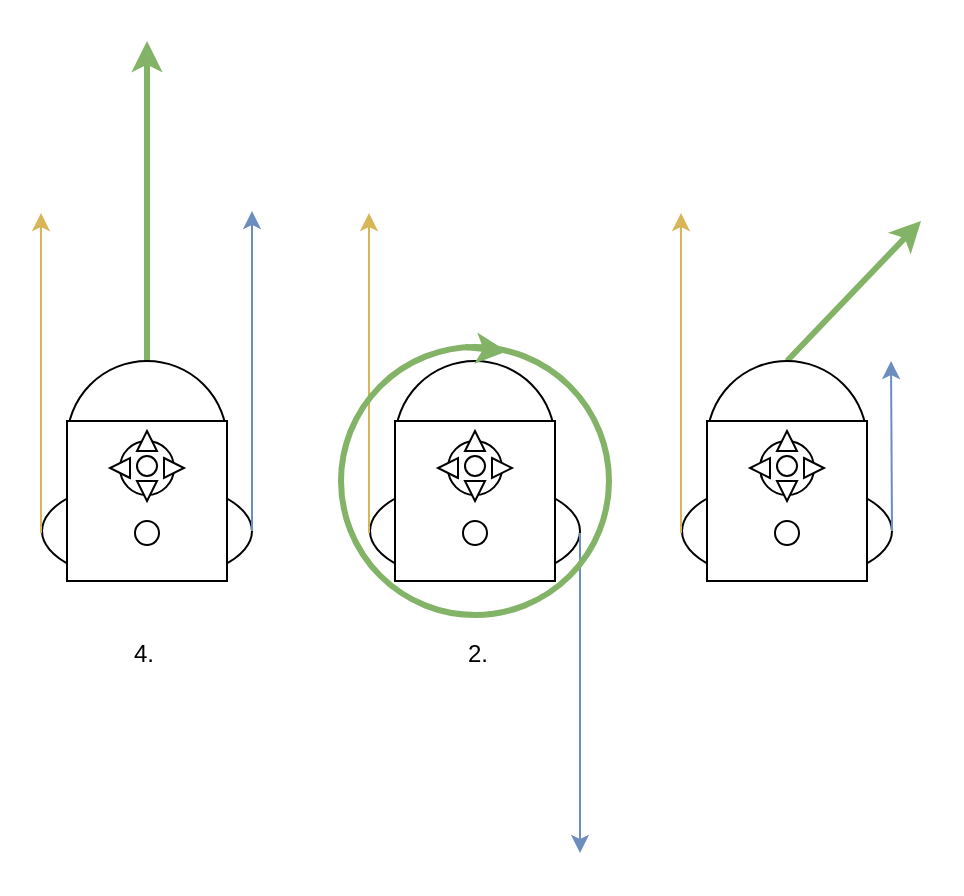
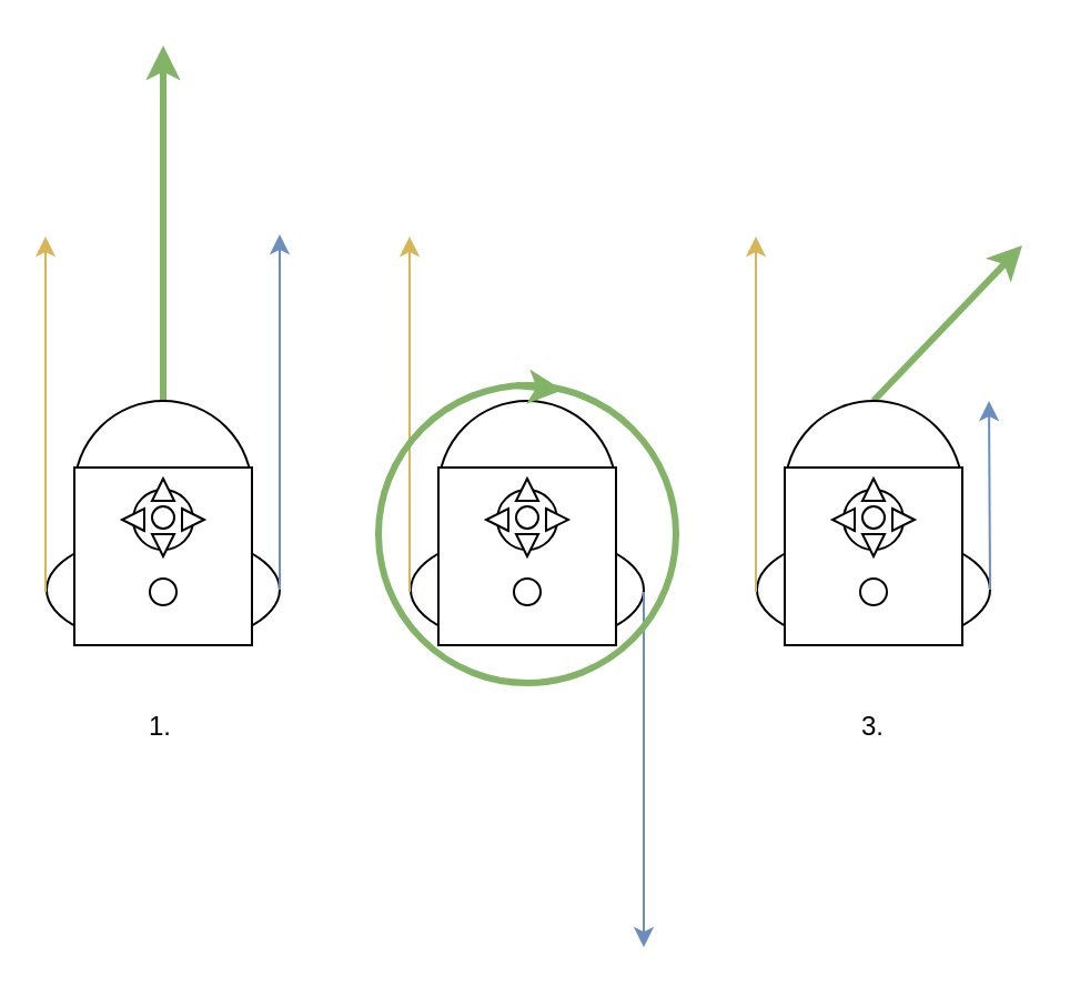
  <mxCell id="0" />
  <mxCell id="1" parent="0" />
  <mxCell id="2" value="" style="endArrow=classic;html=1;strokeWidth=3;fillColor=#d5e8d4;strokeColor=#82b366;" edge="1" parent="1"><mxGeometry width="50" height="50" relative="1" as="geometry"><mxPoint x="73" y="180" as="sourcePoint" /><mxPoint x="73" y="20" as="targetPoint" /></mxGeometry></mxCell>
  <mxCell id="3" value="" style="ellipse;whiteSpace=wrap;html=1;" vertex="1" parent="1"><mxGeometry x="20.5" y="240" width="105" height="50" as="geometry" /></mxCell>
  <mxCell id="4" value="" style="ellipse;whiteSpace=wrap;html=1;aspect=fixed;" vertex="1" parent="1"><mxGeometry x="33" y="180" width="80" height="80" as="geometry" /></mxCell>
  <mxCell id="5" value="" style="whiteSpace=wrap;html=1;aspect=fixed;" vertex="1" parent="1"><mxGeometry x="33" y="210" width="80" height="80" as="geometry" /></mxCell>
  <mxCell id="6" value="" style="ellipse;whiteSpace=wrap;html=1;aspect=fixed;" vertex="1" parent="1"><mxGeometry x="59.5" y="220" width="27" height="27" as="geometry" /></mxCell>
  <mxCell id="7" value="" style="triangle;whiteSpace=wrap;html=1;" vertex="1" parent="1"><mxGeometry x="81.5" y="228.5" width="10" height="10" as="geometry" /></mxCell>
  <mxCell id="8" value="" style="triangle;whiteSpace=wrap;html=1;rotation=-180;" vertex="1" parent="1"><mxGeometry x="54.5" y="228.5" width="10" height="10" as="geometry" /></mxCell>
  <mxCell id="9" value="" style="triangle;whiteSpace=wrap;html=1;rotation=-90;" vertex="1" parent="1"><mxGeometry x="68" y="215" width="10" height="10" as="geometry" /></mxCell>
  <mxCell id="10" value="" style="triangle;whiteSpace=wrap;html=1;rotation=90;" vertex="1" parent="1"><mxGeometry x="68" y="240" width="10" height="10" as="geometry" /></mxCell>
  <mxCell id="11" value="" style="ellipse;whiteSpace=wrap;html=1;aspect=fixed;" vertex="1" parent="1"><mxGeometry x="68" y="227.5" width="10" height="10" as="geometry" /></mxCell>
  <mxCell id="12" value="" style="ellipse;whiteSpace=wrap;html=1;aspect=fixed;" vertex="1" parent="1"><mxGeometry x="67" y="260" width="12" height="12" as="geometry" /></mxCell>
  <mxCell id="13" value="" style="endArrow=classic;html=1;fillColor=#fff2cc;strokeColor=#d6b656;" edge="1" parent="1"><mxGeometry width="50" height="50" relative="1" as="geometry"><mxPoint x="20" y="266" as="sourcePoint" /><mxPoint x="20" y="106" as="targetPoint" /></mxGeometry></mxCell>
  <mxCell id="14" value="" style="endArrow=classic;html=1;fillColor=#dae8fc;strokeColor=#6c8ebf;" edge="1" parent="1"><mxGeometry width="50" height="50" relative="1" as="geometry"><mxPoint x="125.5" y="265" as="sourcePoint" /><mxPoint x="125.5" y="105" as="targetPoint" /></mxGeometry></mxCell>
  <mxCell id="15" value="" style="endArrow=classic;html=1;strokeWidth=3;fillColor=#d5e8d4;strokeColor=#82b366;" edge="1" parent="1"><mxGeometry width="50" height="50" relative="1" as="geometry"><mxPoint x="393" y="180" as="sourcePoint" /><mxPoint x="460" y="110" as="targetPoint" /></mxGeometry></mxCell>
  <mxCell id="16" value="" style="ellipse;whiteSpace=wrap;html=1;" vertex="1" parent="1"><mxGeometry x="340.5" y="240" width="105" height="50" as="geometry" /></mxCell>
  <mxCell id="17" value="" style="ellipse;whiteSpace=wrap;html=1;aspect=fixed;" vertex="1" parent="1"><mxGeometry x="353" y="180" width="80" height="80" as="geometry" /></mxCell>
  <mxCell id="18" value="" style="whiteSpace=wrap;html=1;aspect=fixed;" vertex="1" parent="1"><mxGeometry x="353" y="210" width="80" height="80" as="geometry" /></mxCell>
  <mxCell id="19" value="" style="ellipse;whiteSpace=wrap;html=1;aspect=fixed;" vertex="1" parent="1"><mxGeometry x="379.5" y="220" width="27" height="27" as="geometry" /></mxCell>
  <mxCell id="20" value="" style="triangle;whiteSpace=wrap;html=1;" vertex="1" parent="1"><mxGeometry x="401.5" y="228.5" width="10" height="10" as="geometry" /></mxCell>
  <mxCell id="21" value="" style="triangle;whiteSpace=wrap;html=1;rotation=-180;" vertex="1" parent="1"><mxGeometry x="374.5" y="228.5" width="10" height="10" as="geometry" /></mxCell>
  <mxCell id="22" value="" style="triangle;whiteSpace=wrap;html=1;rotation=-90;" vertex="1" parent="1"><mxGeometry x="388" y="215" width="10" height="10" as="geometry" /></mxCell>
  <mxCell id="23" value="" style="triangle;whiteSpace=wrap;html=1;rotation=90;" vertex="1" parent="1"><mxGeometry x="388" y="240" width="10" height="10" as="geometry" /></mxCell>
  <mxCell id="24" value="" style="ellipse;whiteSpace=wrap;html=1;aspect=fixed;" vertex="1" parent="1"><mxGeometry x="388" y="227.5" width="10" height="10" as="geometry" /></mxCell>
  <mxCell id="25" value="" style="ellipse;whiteSpace=wrap;html=1;aspect=fixed;" vertex="1" parent="1"><mxGeometry x="387" y="260" width="12" height="12" as="geometry" /></mxCell>
  <mxCell id="26" value="" style="endArrow=classic;html=1;fillColor=#fff2cc;strokeColor=#d6b656;" edge="1" parent="1"><mxGeometry width="50" height="50" relative="1" as="geometry"><mxPoint x="340" y="266" as="sourcePoint" /><mxPoint x="340" y="106" as="targetPoint" /></mxGeometry></mxCell>
  <mxCell id="27" value="" style="endArrow=classic;html=1;fillColor=#dae8fc;strokeColor=#6c8ebf;" edge="1" parent="1"><mxGeometry width="50" height="50" relative="1" as="geometry"><mxPoint x="445.5" y="265" as="sourcePoint" /><mxPoint x="445" y="180" as="targetPoint" /></mxGeometry></mxCell>
  <mxCell id="28" value="" style="ellipse;whiteSpace=wrap;html=1;" vertex="1" parent="1"><mxGeometry x="184.5" y="240" width="105" height="50" as="geometry" /></mxCell>
  <mxCell id="29" value="" style="ellipse;whiteSpace=wrap;html=1;aspect=fixed;" vertex="1" parent="1"><mxGeometry x="197" y="180" width="80" height="80" as="geometry" /></mxCell>
  <mxCell id="30" value="" style="whiteSpace=wrap;html=1;aspect=fixed;" vertex="1" parent="1"><mxGeometry x="197" y="210" width="80" height="80" as="geometry" /></mxCell>
  <mxCell id="31" value="" style="ellipse;whiteSpace=wrap;html=1;aspect=fixed;" vertex="1" parent="1"><mxGeometry x="223.5" y="220" width="27" height="27" as="geometry" /></mxCell>
  <mxCell id="32" value="" style="triangle;whiteSpace=wrap;html=1;" vertex="1" parent="1"><mxGeometry x="245.5" y="228.5" width="10" height="10" as="geometry" /></mxCell>
  <mxCell id="33" value="" style="triangle;whiteSpace=wrap;html=1;rotation=-180;" vertex="1" parent="1"><mxGeometry x="218.5" y="228.5" width="10" height="10" as="geometry" /></mxCell>
  <mxCell id="34" value="" style="triangle;whiteSpace=wrap;html=1;rotation=-90;" vertex="1" parent="1"><mxGeometry x="232" y="215" width="10" height="10" as="geometry" /></mxCell>
  <mxCell id="35" value="" style="triangle;whiteSpace=wrap;html=1;rotation=90;" vertex="1" parent="1"><mxGeometry x="232" y="240" width="10" height="10" as="geometry" /></mxCell>
  <mxCell id="36" value="" style="ellipse;whiteSpace=wrap;html=1;aspect=fixed;" vertex="1" parent="1"><mxGeometry x="232" y="227.5" width="10" height="10" as="geometry" /></mxCell>
  <mxCell id="37" value="" style="ellipse;whiteSpace=wrap;html=1;aspect=fixed;" vertex="1" parent="1"><mxGeometry x="231" y="260" width="12" height="12" as="geometry" /></mxCell>
  <mxCell id="38" value="" style="endArrow=classic;html=1;fillColor=#fff2cc;strokeColor=#d6b656;" edge="1" parent="1"><mxGeometry width="50" height="50" relative="1" as="geometry"><mxPoint x="184" y="266" as="sourcePoint" /><mxPoint x="184" y="106" as="targetPoint" /></mxGeometry></mxCell>
  <mxCell id="39" value="" style="endArrow=none;html=1;fillColor=#dae8fc;strokeColor=#6c8ebf;endFill=0;startArrow=classic;startFill=1;" edge="1" parent="1"><mxGeometry width="50" height="50" relative="1" as="geometry"><mxPoint x="289.5" y="426" as="sourcePoint" /><mxPoint x="289.5" y="266" as="targetPoint" /></mxGeometry></mxCell>
  <mxCell id="40" value="" style="ellipse;whiteSpace=wrap;html=1;aspect=fixed;fillColor=none;strokeColor=#82b366;strokeWidth=3;" vertex="1" parent="1"><mxGeometry x="170" y="173" width="134" height="134" as="geometry" /></mxCell>
  <mxCell id="41" value="" style="endArrow=classic;html=1;strokeWidth=3;fillColor=#d5e8d4;strokeColor=#82b366;entryX=0.619;entryY=0.016;entryDx=0;entryDy=0;entryPerimeter=0;" edge="1" parent="1" target="40"><mxGeometry width="50" height="50" relative="1" as="geometry"><mxPoint x="232" y="173" as="sourcePoint" /><mxPoint x="242" y="163" as="targetPoint" /></mxGeometry></mxCell>
- <mxCell id="42" value="4." style="text;html=1;strokeColor=none;fillColor=none;align=center;verticalAlign=middle;whiteSpace=wrap;rounded=0;" vertex="1" parent="1"><mxGeometry x="51.5" y="317" width="40" height="20" as="geometry" /></mxCell>
- <mxCell id="43" value="2." style="text;html=1;strokeColor=none;fillColor=none;align=center;verticalAlign=middle;whiteSpace=wrap;rounded=0;" vertex="1" parent="1"><mxGeometry x="218.5" y="317" width="40" height="20" as="geometry" /></mxCell>
+ <mxCell id="42" value="1." style="text;html=1;strokeColor=none;fillColor=none;align=center;verticalAlign=middle;whiteSpace=wrap;rounded=0;" vertex="1" parent="1"><mxGeometry x="51.5" y="317" width="40" height="20" as="geometry" /></mxCell>
+ <mxCell id="44" value="3." style="text;html=1;strokeColor=none;fillColor=none;align=center;verticalAlign=middle;whiteSpace=wrap;rounded=0;" vertex="1" parent="1"><mxGeometry x="373" y="317" width="40" height="20" as="geometry" /></mxCell>
